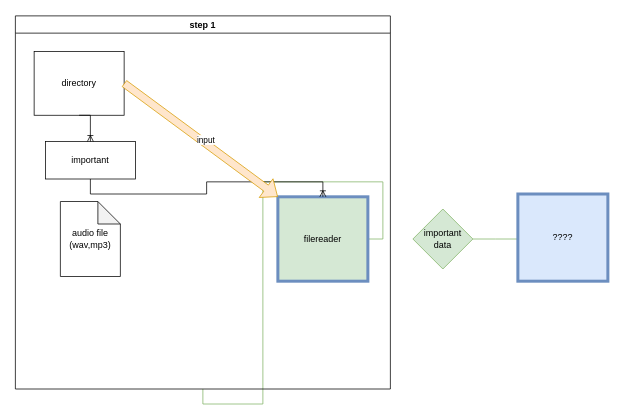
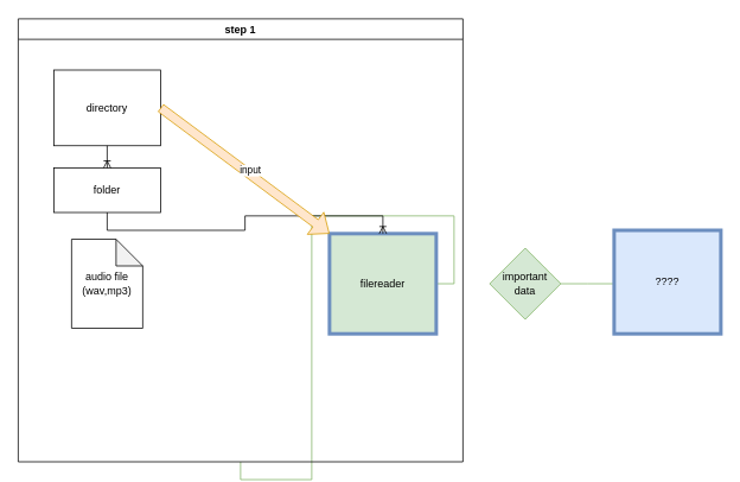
  <mxCell id="0" />
  <mxCell id="1" parent="0" />
  <mxCell id="2" style="edgeStyle=orthogonalEdgeStyle;rounded=0;orthogonalLoop=1;jettySize=auto;html=1;exitX=1;exitY=0.5;exitDx=0;exitDy=0;startArrow=none;startFill=0;endArrow=none;endFill=0;fillColor=#d5e8d4;strokeColor=#82b366;" edge="1" parent="1" source="3" target="14"><mxGeometry relative="1" as="geometry" /></mxCell>
  <mxCell id="3" value="filereader" style="rounded=0;whiteSpace=wrap;html=1;strokeWidth=4;fillColor=#d5e8d4;strokeColor=#6c8ebf;" vertex="1" parent="1"><mxGeometry x="370" y="261.75" width="120" height="112.5" as="geometry" /></mxCell>
  <mxCell id="4" value="audio file&lt;br&gt;(wav,mp3)" style="shape=note;whiteSpace=wrap;html=1;backgroundOutline=1;darkOpacity=0.05;" vertex="1" parent="1"><mxGeometry x="80" y="268" width="80" height="100" as="geometry" /></mxCell>
- <mxCell id="5" value="directory" style="rounded=0;whiteSpace=wrap;html=1;" vertex="1" parent="1"><mxGeometry x="45" y="68" width="120" height="85" as="geometry" /></mxCell>
+ <mxCell id="5" value="directory" style="rounded=0;whiteSpace=wrap;html=1;" vertex="1" parent="1"><mxGeometry x="60" y="78" width="120" height="85" as="geometry" /></mxCell>
  <mxCell id="6" style="edgeStyle=orthogonalEdgeStyle;rounded=0;orthogonalLoop=1;jettySize=auto;html=1;exitX=0.5;exitY=1;exitDx=0;exitDy=0;startArrow=none;startFill=0;endArrow=ERoneToMany;endFill=0;" edge="1" parent="1" source="7" target="3"><mxGeometry relative="1" as="geometry" /></mxCell>
- <mxCell id="7" value="important" style="rounded=0;whiteSpace=wrap;html=1;" vertex="1" parent="1"><mxGeometry x="60" y="188" width="120" height="50" as="geometry" /></mxCell>
+ <mxCell id="7" value="folder" style="rounded=0;whiteSpace=wrap;html=1;" vertex="1" parent="1"><mxGeometry x="60" y="188" width="120" height="50" as="geometry" /></mxCell>
  <mxCell id="8" style="edgeStyle=orthogonalEdgeStyle;rounded=0;orthogonalLoop=1;jettySize=auto;html=1;exitX=0.5;exitY=1;exitDx=0;exitDy=0;entryX=0.5;entryY=0;entryDx=0;entryDy=0;startArrow=none;startFill=0;endArrow=ERoneToMany;endFill=0;" edge="1" parent="1" source="5" target="7"><mxGeometry relative="1" as="geometry" /></mxCell>
  <mxCell id="9" value="" style="shape=flexArrow;endArrow=classic;html=1;rounded=0;exitX=1;exitY=0.5;exitDx=0;exitDy=0;entryX=0;entryY=0;entryDx=0;entryDy=0;fillColor=#ffe6cc;strokeColor=#d79b00;" edge="1" parent="1" source="5" target="3"><mxGeometry width="50" height="50" relative="1" as="geometry"><mxPoint x="440" y="308" as="sourcePoint" /><mxPoint x="490" y="258" as="targetPoint" /></mxGeometry></mxCell>
  <mxCell id="10" value="input" style="edgeLabel;html=1;align=center;verticalAlign=middle;resizable=0;points=[];" vertex="1" connectable="0" parent="9"><mxGeometry x="0.034" y="4" relative="1" as="geometry"><mxPoint as="offset" /></mxGeometry></mxCell>
  <mxCell id="11" style="edgeStyle=orthogonalEdgeStyle;rounded=0;orthogonalLoop=1;jettySize=auto;html=1;exitX=1;exitY=0.5;exitDx=0;exitDy=0;startArrow=none;startFill=0;endArrow=none;endFill=0;fillColor=#d5e8d4;strokeColor=#82b366;" edge="1" parent="1" source="12"><mxGeometry relative="1" as="geometry"><mxPoint x="690" y="318" as="targetPoint" /></mxGeometry></mxCell>
  <mxCell id="12" value="important&lt;br&gt;data" style="rhombus;whiteSpace=wrap;html=1;strokeWidth=1;fillColor=#d5e8d4;strokeColor=#82b366;" vertex="1" parent="1"><mxGeometry x="550" y="278" width="80" height="80" as="geometry" /></mxCell>
  <mxCell id="13" value="????" style="rounded=0;whiteSpace=wrap;html=1;strokeWidth=4;fillColor=#dae8fc;strokeColor=#6c8ebf;" vertex="1" parent="1"><mxGeometry x="690" y="258" width="120" height="116.25" as="geometry" /></mxCell>
  <mxCell id="14" value="step 1" style="swimlane;strokeWidth=1;" vertex="1" parent="1"><mxGeometry x="20" y="20.5" width="500" height="497.5" as="geometry" /></mxCell>
